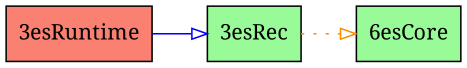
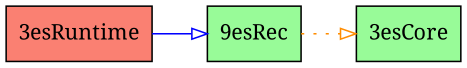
  digraph {
    fontname="Noto Serif"
    rankdir=LR
    node [fillcolor=palegreen fontname="Noto Serif" shape=box style=filled]
    edge [arrowhead=onormal fontname="Noto Serif"]
-   n1 [label="6esCore"]
+   n1 [label="3esCore"]
    n2 [fillcolor=salmon label="3esRuntime"]
-   n3 [label="3esRec"]
+   n3 [label="9esRec"]
    n2 -> n3 [color=blue style=solid]
    n3 -> n1 [color=darkorange style=dotted]
  }
